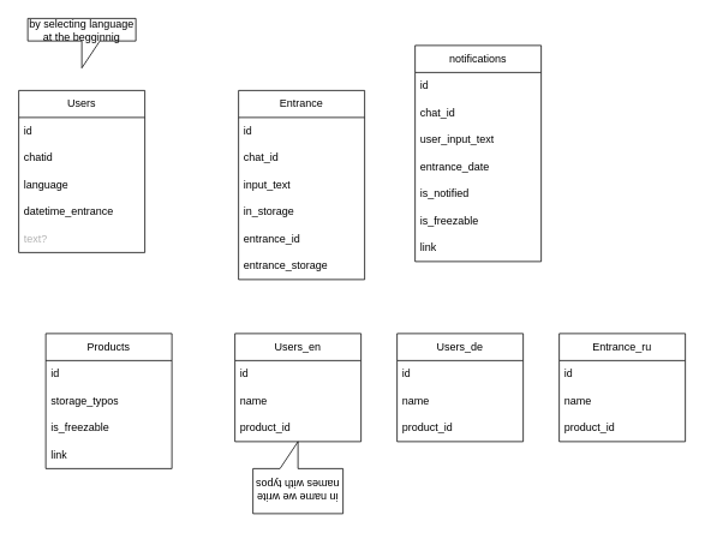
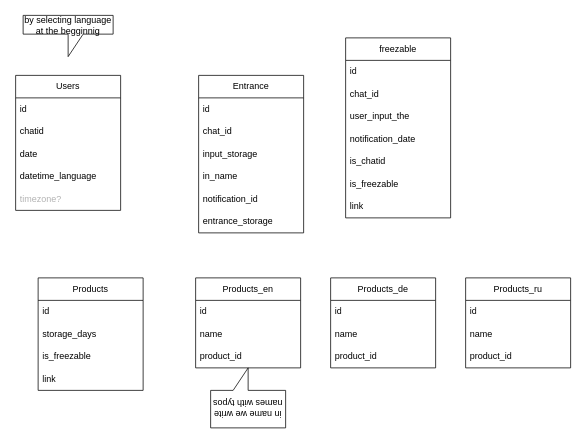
  <mxCell id="0" />
  <mxCell id="1" parent="0" />
  <mxCell id="2" value="Users" style="swimlane;fontStyle=0;childLayout=stackLayout;horizontal=1;startSize=30;horizontalStack=0;resizeParent=1;resizeParentMax=0;resizeLast=0;collapsible=1;marginBottom=0;whiteSpace=wrap;html=1;" parent="1" vertex="1"><mxGeometry x="20" y="100" width="140" height="180" as="geometry" /></mxCell>
  <mxCell id="3" value="id" style="text;strokeColor=none;fillColor=none;align=left;verticalAlign=middle;spacingLeft=4;spacingRight=4;overflow=hidden;points=[[0,0.5],[1,0.5]];portConstraint=eastwest;rotatable=0;whiteSpace=wrap;html=1;" parent="2" vertex="1"><mxGeometry y="30" width="140" height="30" as="geometry" /></mxCell>
  <mxCell id="4" value="chatid" style="text;strokeColor=none;fillColor=none;align=left;verticalAlign=middle;spacingLeft=4;spacingRight=4;overflow=hidden;points=[[0,0.5],[1,0.5]];portConstraint=eastwest;rotatable=0;whiteSpace=wrap;html=1;" parent="2" vertex="1"><mxGeometry y="60" width="140" height="30" as="geometry" /></mxCell>
- <mxCell id="5" value="language" style="text;strokeColor=none;fillColor=none;align=left;verticalAlign=middle;spacingLeft=4;spacingRight=4;overflow=hidden;points=[[0,0.5],[1,0.5]];portConstraint=eastwest;rotatable=0;whiteSpace=wrap;html=1;" parent="2" vertex="1"><mxGeometry y="90" width="140" height="30" as="geometry" /></mxCell>
- <mxCell id="6" value="datetime_entrance" style="text;strokeColor=none;fillColor=none;align=left;verticalAlign=middle;spacingLeft=4;spacingRight=4;overflow=hidden;points=[[0,0.5],[1,0.5]];portConstraint=eastwest;rotatable=0;whiteSpace=wrap;html=1;" parent="2" vertex="1"><mxGeometry y="120" width="140" height="30" as="geometry" /></mxCell>
- <mxCell id="7" value="&lt;font color=&quot;#B3B3B3&quot;&gt;text?&lt;/font&gt;" style="text;strokeColor=none;fillColor=none;align=left;verticalAlign=middle;spacingLeft=4;spacingRight=4;overflow=hidden;points=[[0,0.5],[1,0.5]];portConstraint=eastwest;rotatable=0;whiteSpace=wrap;html=1;" parent="2" vertex="1"><mxGeometry y="150" width="140" height="30" as="geometry" /></mxCell>
+ <mxCell id="5" value="date" style="text;strokeColor=none;fillColor=none;align=left;verticalAlign=middle;spacingLeft=4;spacingRight=4;overflow=hidden;points=[[0,0.5],[1,0.5]];portConstraint=eastwest;rotatable=0;whiteSpace=wrap;html=1;" parent="2" vertex="1"><mxGeometry y="90" width="140" height="30" as="geometry" /></mxCell>
+ <mxCell id="6" value="datetime_language" style="text;strokeColor=none;fillColor=none;align=left;verticalAlign=middle;spacingLeft=4;spacingRight=4;overflow=hidden;points=[[0,0.5],[1,0.5]];portConstraint=eastwest;rotatable=0;whiteSpace=wrap;html=1;" parent="2" vertex="1"><mxGeometry y="120" width="140" height="30" as="geometry" /></mxCell>
+ <mxCell id="7" value="&lt;font color=&quot;#B3B3B3&quot;&gt;timezone?&lt;/font&gt;" style="text;strokeColor=none;fillColor=none;align=left;verticalAlign=middle;spacingLeft=4;spacingRight=4;overflow=hidden;points=[[0,0.5],[1,0.5]];portConstraint=eastwest;rotatable=0;whiteSpace=wrap;html=1;" parent="2" vertex="1"><mxGeometry y="150" width="140" height="30" as="geometry" /></mxCell>
  <mxCell id="8" value="by selecting language at the begginnig" style="shape=callout;whiteSpace=wrap;html=1;perimeter=calloutPerimeter;" parent="1" vertex="1"><mxGeometry x="30" y="20" width="120" height="55" as="geometry" /></mxCell>
  <mxCell id="9" value="Products" style="swimlane;fontStyle=0;childLayout=stackLayout;horizontal=1;startSize=30;horizontalStack=0;resizeParent=1;resizeParentMax=0;resizeLast=0;collapsible=1;marginBottom=0;whiteSpace=wrap;html=1;fontColor=#000000;" parent="1" vertex="1"><mxGeometry x="50" y="370" width="140" height="150" as="geometry" /></mxCell>
  <mxCell id="10" value="id" style="text;strokeColor=none;fillColor=none;align=left;verticalAlign=middle;spacingLeft=4;spacingRight=4;overflow=hidden;points=[[0,0.5],[1,0.5]];portConstraint=eastwest;rotatable=0;whiteSpace=wrap;html=1;fontColor=#000000;" parent="9" vertex="1"><mxGeometry y="30" width="140" height="30" as="geometry" /></mxCell>
- <mxCell id="11" value="storage_typos" style="text;strokeColor=none;fillColor=none;align=left;verticalAlign=middle;spacingLeft=4;spacingRight=4;overflow=hidden;points=[[0,0.5],[1,0.5]];portConstraint=eastwest;rotatable=0;whiteSpace=wrap;html=1;fontColor=#000000;" parent="9" vertex="1"><mxGeometry y="60" width="140" height="30" as="geometry" /></mxCell>
+ <mxCell id="11" value="storage_days" style="text;strokeColor=none;fillColor=none;align=left;verticalAlign=middle;spacingLeft=4;spacingRight=4;overflow=hidden;points=[[0,0.5],[1,0.5]];portConstraint=eastwest;rotatable=0;whiteSpace=wrap;html=1;fontColor=#000000;" parent="9" vertex="1"><mxGeometry y="60" width="140" height="30" as="geometry" /></mxCell>
  <mxCell id="12" value="is_freezable" style="text;strokeColor=none;fillColor=none;align=left;verticalAlign=middle;spacingLeft=4;spacingRight=4;overflow=hidden;points=[[0,0.5],[1,0.5]];portConstraint=eastwest;rotatable=0;whiteSpace=wrap;html=1;fontColor=#000000;" parent="9" vertex="1"><mxGeometry y="90" width="140" height="30" as="geometry" /></mxCell>
  <mxCell id="13" value="link" style="text;strokeColor=none;fillColor=none;align=left;verticalAlign=middle;spacingLeft=4;spacingRight=4;overflow=hidden;points=[[0,0.5],[1,0.5]];portConstraint=eastwest;rotatable=0;whiteSpace=wrap;html=1;fontColor=#000000;" parent="9" vertex="1"><mxGeometry y="120" width="140" height="30" as="geometry" /></mxCell>
- <mxCell id="14" value="Users_en" style="swimlane;fontStyle=0;childLayout=stackLayout;horizontal=1;startSize=30;horizontalStack=0;resizeParent=1;resizeParentMax=0;resizeLast=0;collapsible=1;marginBottom=0;whiteSpace=wrap;html=1;fontColor=#000000;" parent="1" vertex="1"><mxGeometry x="260" y="370" width="140" height="120" as="geometry" /></mxCell>
+ <mxCell id="14" value="Products_en" style="swimlane;fontStyle=0;childLayout=stackLayout;horizontal=1;startSize=30;horizontalStack=0;resizeParent=1;resizeParentMax=0;resizeLast=0;collapsible=1;marginBottom=0;whiteSpace=wrap;html=1;fontColor=#000000;" parent="1" vertex="1"><mxGeometry x="260" y="370" width="140" height="120" as="geometry" /></mxCell>
  <mxCell id="15" value="id" style="text;strokeColor=none;fillColor=none;align=left;verticalAlign=middle;spacingLeft=4;spacingRight=4;overflow=hidden;points=[[0,0.5],[1,0.5]];portConstraint=eastwest;rotatable=0;whiteSpace=wrap;html=1;fontColor=#000000;" parent="14" vertex="1"><mxGeometry y="30" width="140" height="30" as="geometry" /></mxCell>
  <mxCell id="16" value="name" style="text;strokeColor=none;fillColor=none;align=left;verticalAlign=middle;spacingLeft=4;spacingRight=4;overflow=hidden;points=[[0,0.5],[1,0.5]];portConstraint=eastwest;rotatable=0;whiteSpace=wrap;html=1;fontColor=#000000;" parent="14" vertex="1"><mxGeometry y="60" width="140" height="30" as="geometry" /></mxCell>
  <mxCell id="17" value="product_id" style="text;strokeColor=none;fillColor=none;align=left;verticalAlign=middle;spacingLeft=4;spacingRight=4;overflow=hidden;points=[[0,0.5],[1,0.5]];portConstraint=eastwest;rotatable=0;whiteSpace=wrap;html=1;fontColor=#000000;" parent="14" vertex="1"><mxGeometry y="90" width="140" height="30" as="geometry" /></mxCell>
  <mxCell id="18" value="in name we write names with typos" style="shape=callout;whiteSpace=wrap;html=1;perimeter=calloutPerimeter;rotation=-180;" parent="1" vertex="1"><mxGeometry x="280" y="490" width="100" height="80" as="geometry" /></mxCell>
- <mxCell id="19" value="Users_de" style="swimlane;fontStyle=0;childLayout=stackLayout;horizontal=1;startSize=30;horizontalStack=0;resizeParent=1;resizeParentMax=0;resizeLast=0;collapsible=1;marginBottom=0;whiteSpace=wrap;html=1;fontColor=#000000;" parent="1" vertex="1"><mxGeometry x="440" y="370" width="140" height="120" as="geometry" /></mxCell>
+ <mxCell id="19" value="Products_de" style="swimlane;fontStyle=0;childLayout=stackLayout;horizontal=1;startSize=30;horizontalStack=0;resizeParent=1;resizeParentMax=0;resizeLast=0;collapsible=1;marginBottom=0;whiteSpace=wrap;html=1;fontColor=#000000;" parent="1" vertex="1"><mxGeometry x="440" y="370" width="140" height="120" as="geometry" /></mxCell>
  <mxCell id="20" value="id" style="text;strokeColor=none;fillColor=none;align=left;verticalAlign=middle;spacingLeft=4;spacingRight=4;overflow=hidden;points=[[0,0.5],[1,0.5]];portConstraint=eastwest;rotatable=0;whiteSpace=wrap;html=1;fontColor=#000000;" parent="19" vertex="1"><mxGeometry y="30" width="140" height="30" as="geometry" /></mxCell>
  <mxCell id="21" value="name" style="text;strokeColor=none;fillColor=none;align=left;verticalAlign=middle;spacingLeft=4;spacingRight=4;overflow=hidden;points=[[0,0.5],[1,0.5]];portConstraint=eastwest;rotatable=0;whiteSpace=wrap;html=1;fontColor=#000000;" parent="19" vertex="1"><mxGeometry y="60" width="140" height="30" as="geometry" /></mxCell>
  <mxCell id="22" value="product_id" style="text;strokeColor=none;fillColor=none;align=left;verticalAlign=middle;spacingLeft=4;spacingRight=4;overflow=hidden;points=[[0,0.5],[1,0.5]];portConstraint=eastwest;rotatable=0;whiteSpace=wrap;html=1;fontColor=#000000;" parent="19" vertex="1"><mxGeometry y="90" width="140" height="30" as="geometry" /></mxCell>
- <mxCell id="23" value="Entrance_ru" style="swimlane;fontStyle=0;childLayout=stackLayout;horizontal=1;startSize=30;horizontalStack=0;resizeParent=1;resizeParentMax=0;resizeLast=0;collapsible=1;marginBottom=0;whiteSpace=wrap;html=1;fontColor=#000000;" parent="1" vertex="1"><mxGeometry x="620" y="370" width="140" height="120" as="geometry" /></mxCell>
+ <mxCell id="23" value="Products_ru" style="swimlane;fontStyle=0;childLayout=stackLayout;horizontal=1;startSize=30;horizontalStack=0;resizeParent=1;resizeParentMax=0;resizeLast=0;collapsible=1;marginBottom=0;whiteSpace=wrap;html=1;fontColor=#000000;" parent="1" vertex="1"><mxGeometry x="620" y="370" width="140" height="120" as="geometry" /></mxCell>
  <mxCell id="24" value="id" style="text;strokeColor=none;fillColor=none;align=left;verticalAlign=middle;spacingLeft=4;spacingRight=4;overflow=hidden;points=[[0,0.5],[1,0.5]];portConstraint=eastwest;rotatable=0;whiteSpace=wrap;html=1;fontColor=#000000;" parent="23" vertex="1"><mxGeometry y="30" width="140" height="30" as="geometry" /></mxCell>
  <mxCell id="25" value="name" style="text;strokeColor=none;fillColor=none;align=left;verticalAlign=middle;spacingLeft=4;spacingRight=4;overflow=hidden;points=[[0,0.5],[1,0.5]];portConstraint=eastwest;rotatable=0;whiteSpace=wrap;html=1;fontColor=#000000;" parent="23" vertex="1"><mxGeometry y="60" width="140" height="30" as="geometry" /></mxCell>
  <mxCell id="26" value="product_id" style="text;strokeColor=none;fillColor=none;align=left;verticalAlign=middle;spacingLeft=4;spacingRight=4;overflow=hidden;points=[[0,0.5],[1,0.5]];portConstraint=eastwest;rotatable=0;whiteSpace=wrap;html=1;fontColor=#000000;" parent="23" vertex="1"><mxGeometry y="90" width="140" height="30" as="geometry" /></mxCell>
  <mxCell id="27" value="Entrance" style="swimlane;fontStyle=0;childLayout=stackLayout;horizontal=1;startSize=30;horizontalStack=0;resizeParent=1;resizeParentMax=0;resizeLast=0;collapsible=1;marginBottom=0;whiteSpace=wrap;html=1;fontColor=#000000;" parent="1" vertex="1"><mxGeometry x="264" y="100" width="140" height="210" as="geometry" /></mxCell>
  <mxCell id="28" value="id" style="text;strokeColor=none;fillColor=none;align=left;verticalAlign=middle;spacingLeft=4;spacingRight=4;overflow=hidden;points=[[0,0.5],[1,0.5]];portConstraint=eastwest;rotatable=0;whiteSpace=wrap;html=1;fontColor=#000000;" parent="27" vertex="1"><mxGeometry y="30" width="140" height="30" as="geometry" /></mxCell>
  <mxCell id="29" value="chat_id" style="text;strokeColor=none;fillColor=none;align=left;verticalAlign=middle;spacingLeft=4;spacingRight=4;overflow=hidden;points=[[0,0.5],[1,0.5]];portConstraint=eastwest;rotatable=0;whiteSpace=wrap;html=1;fontColor=#000000;" parent="27" vertex="1"><mxGeometry y="60" width="140" height="30" as="geometry" /></mxCell>
- <mxCell id="30" value="input_text" style="text;strokeColor=none;fillColor=none;align=left;verticalAlign=middle;spacingLeft=4;spacingRight=4;overflow=hidden;points=[[0,0.5],[1,0.5]];portConstraint=eastwest;rotatable=0;whiteSpace=wrap;html=1;fontColor=#000000;" parent="27" vertex="1"><mxGeometry y="90" width="140" height="30" as="geometry" /></mxCell>
- <mxCell id="31" value="in_storage" style="text;strokeColor=none;fillColor=none;align=left;verticalAlign=middle;spacingLeft=4;spacingRight=4;overflow=hidden;points=[[0,0.5],[1,0.5]];portConstraint=eastwest;rotatable=0;whiteSpace=wrap;html=1;fontColor=#000000;" parent="27" vertex="1"><mxGeometry y="120" width="140" height="30" as="geometry" /></mxCell>
- <mxCell id="32" value="entrance_id" style="text;strokeColor=none;fillColor=none;align=left;verticalAlign=middle;spacingLeft=4;spacingRight=4;overflow=hidden;points=[[0,0.5],[1,0.5]];portConstraint=eastwest;rotatable=0;whiteSpace=wrap;html=1;fontColor=#000000;" vertex="1" parent="27"><mxGeometry y="150" width="140" height="30" as="geometry" /></mxCell>
+ <mxCell id="30" value="input_storage" style="text;strokeColor=none;fillColor=none;align=left;verticalAlign=middle;spacingLeft=4;spacingRight=4;overflow=hidden;points=[[0,0.5],[1,0.5]];portConstraint=eastwest;rotatable=0;whiteSpace=wrap;html=1;fontColor=#000000;" parent="27" vertex="1"><mxGeometry y="90" width="140" height="30" as="geometry" /></mxCell>
+ <mxCell id="31" value="in_name" style="text;strokeColor=none;fillColor=none;align=left;verticalAlign=middle;spacingLeft=4;spacingRight=4;overflow=hidden;points=[[0,0.5],[1,0.5]];portConstraint=eastwest;rotatable=0;whiteSpace=wrap;html=1;fontColor=#000000;" parent="27" vertex="1"><mxGeometry y="120" width="140" height="30" as="geometry" /></mxCell>
+ <mxCell id="32" value="notification_id" style="text;strokeColor=none;fillColor=none;align=left;verticalAlign=middle;spacingLeft=4;spacingRight=4;overflow=hidden;points=[[0,0.5],[1,0.5]];portConstraint=eastwest;rotatable=0;whiteSpace=wrap;html=1;fontColor=#000000;" vertex="1" parent="27"><mxGeometry y="150" width="140" height="30" as="geometry" /></mxCell>
  <mxCell id="33" value="entrance_storage" style="text;strokeColor=none;fillColor=none;align=left;verticalAlign=middle;spacingLeft=4;spacingRight=4;overflow=hidden;points=[[0,0.5],[1,0.5]];portConstraint=eastwest;rotatable=0;whiteSpace=wrap;html=1;fontColor=#000000;" vertex="1" parent="27"><mxGeometry y="180" width="140" height="30" as="geometry" /></mxCell>
- <mxCell id="34" value="notifications" style="swimlane;fontStyle=0;childLayout=stackLayout;horizontal=1;startSize=30;horizontalStack=0;resizeParent=1;resizeParentMax=0;resizeLast=0;collapsible=1;marginBottom=0;whiteSpace=wrap;html=1;fontColor=#000000;" parent="1" vertex="1"><mxGeometry x="460" y="50" width="140" height="240" as="geometry" /></mxCell>
+ <mxCell id="34" value="freezable" style="swimlane;fontStyle=0;childLayout=stackLayout;horizontal=1;startSize=30;horizontalStack=0;resizeParent=1;resizeParentMax=0;resizeLast=0;collapsible=1;marginBottom=0;whiteSpace=wrap;html=1;fontColor=#000000;" parent="1" vertex="1"><mxGeometry x="460" y="50" width="140" height="240" as="geometry" /></mxCell>
  <mxCell id="35" value="id" style="text;strokeColor=none;fillColor=none;align=left;verticalAlign=middle;spacingLeft=4;spacingRight=4;overflow=hidden;points=[[0,0.5],[1,0.5]];portConstraint=eastwest;rotatable=0;whiteSpace=wrap;html=1;fontColor=#000000;" parent="34" vertex="1"><mxGeometry y="30" width="140" height="30" as="geometry" /></mxCell>
  <mxCell id="36" value="chat_id" style="text;strokeColor=none;fillColor=none;align=left;verticalAlign=middle;spacingLeft=4;spacingRight=4;overflow=hidden;points=[[0,0.5],[1,0.5]];portConstraint=eastwest;rotatable=0;whiteSpace=wrap;html=1;fontColor=#000000;" parent="34" vertex="1"><mxGeometry y="60" width="140" height="30" as="geometry" /></mxCell>
- <mxCell id="37" value="user_input_text" style="text;strokeColor=none;fillColor=none;align=left;verticalAlign=middle;spacingLeft=4;spacingRight=4;overflow=hidden;points=[[0,0.5],[1,0.5]];portConstraint=eastwest;rotatable=0;whiteSpace=wrap;html=1;fontColor=#000000;" parent="34" vertex="1"><mxGeometry y="90" width="140" height="30" as="geometry" /></mxCell>
- <mxCell id="38" value="entrance_date" style="text;strokeColor=none;fillColor=none;align=left;verticalAlign=middle;spacingLeft=4;spacingRight=4;overflow=hidden;points=[[0,0.5],[1,0.5]];portConstraint=eastwest;rotatable=0;whiteSpace=wrap;html=1;fontColor=#000000;" parent="34" vertex="1"><mxGeometry y="120" width="140" height="30" as="geometry" /></mxCell>
- <mxCell id="39" value="is_notified" style="text;strokeColor=none;fillColor=none;align=left;verticalAlign=middle;spacingLeft=4;spacingRight=4;overflow=hidden;points=[[0,0.5],[1,0.5]];portConstraint=eastwest;rotatable=0;whiteSpace=wrap;html=1;fontColor=#000000;" parent="34" vertex="1"><mxGeometry y="150" width="140" height="30" as="geometry" /></mxCell>
+ <mxCell id="37" value="user_input_the" style="text;strokeColor=none;fillColor=none;align=left;verticalAlign=middle;spacingLeft=4;spacingRight=4;overflow=hidden;points=[[0,0.5],[1,0.5]];portConstraint=eastwest;rotatable=0;whiteSpace=wrap;html=1;fontColor=#000000;" parent="34" vertex="1"><mxGeometry y="90" width="140" height="30" as="geometry" /></mxCell>
+ <mxCell id="38" value="notification_date" style="text;strokeColor=none;fillColor=none;align=left;verticalAlign=middle;spacingLeft=4;spacingRight=4;overflow=hidden;points=[[0,0.5],[1,0.5]];portConstraint=eastwest;rotatable=0;whiteSpace=wrap;html=1;fontColor=#000000;" parent="34" vertex="1"><mxGeometry y="120" width="140" height="30" as="geometry" /></mxCell>
+ <mxCell id="39" value="is_chatid" style="text;strokeColor=none;fillColor=none;align=left;verticalAlign=middle;spacingLeft=4;spacingRight=4;overflow=hidden;points=[[0,0.5],[1,0.5]];portConstraint=eastwest;rotatable=0;whiteSpace=wrap;html=1;fontColor=#000000;" parent="34" vertex="1"><mxGeometry y="150" width="140" height="30" as="geometry" /></mxCell>
  <mxCell id="40" value="is_freezable" style="text;strokeColor=none;fillColor=none;align=left;verticalAlign=middle;spacingLeft=4;spacingRight=4;overflow=hidden;points=[[0,0.5],[1,0.5]];portConstraint=eastwest;rotatable=0;whiteSpace=wrap;html=1;fontColor=#000000;" parent="34" vertex="1"><mxGeometry y="180" width="140" height="30" as="geometry" /></mxCell>
  <mxCell id="41" value="link" style="text;strokeColor=none;fillColor=none;align=left;verticalAlign=middle;spacingLeft=4;spacingRight=4;overflow=hidden;points=[[0,0.5],[1,0.5]];portConstraint=eastwest;rotatable=0;whiteSpace=wrap;html=1;fontColor=#000000;" parent="34" vertex="1"><mxGeometry y="210" width="140" height="30" as="geometry" /></mxCell>
